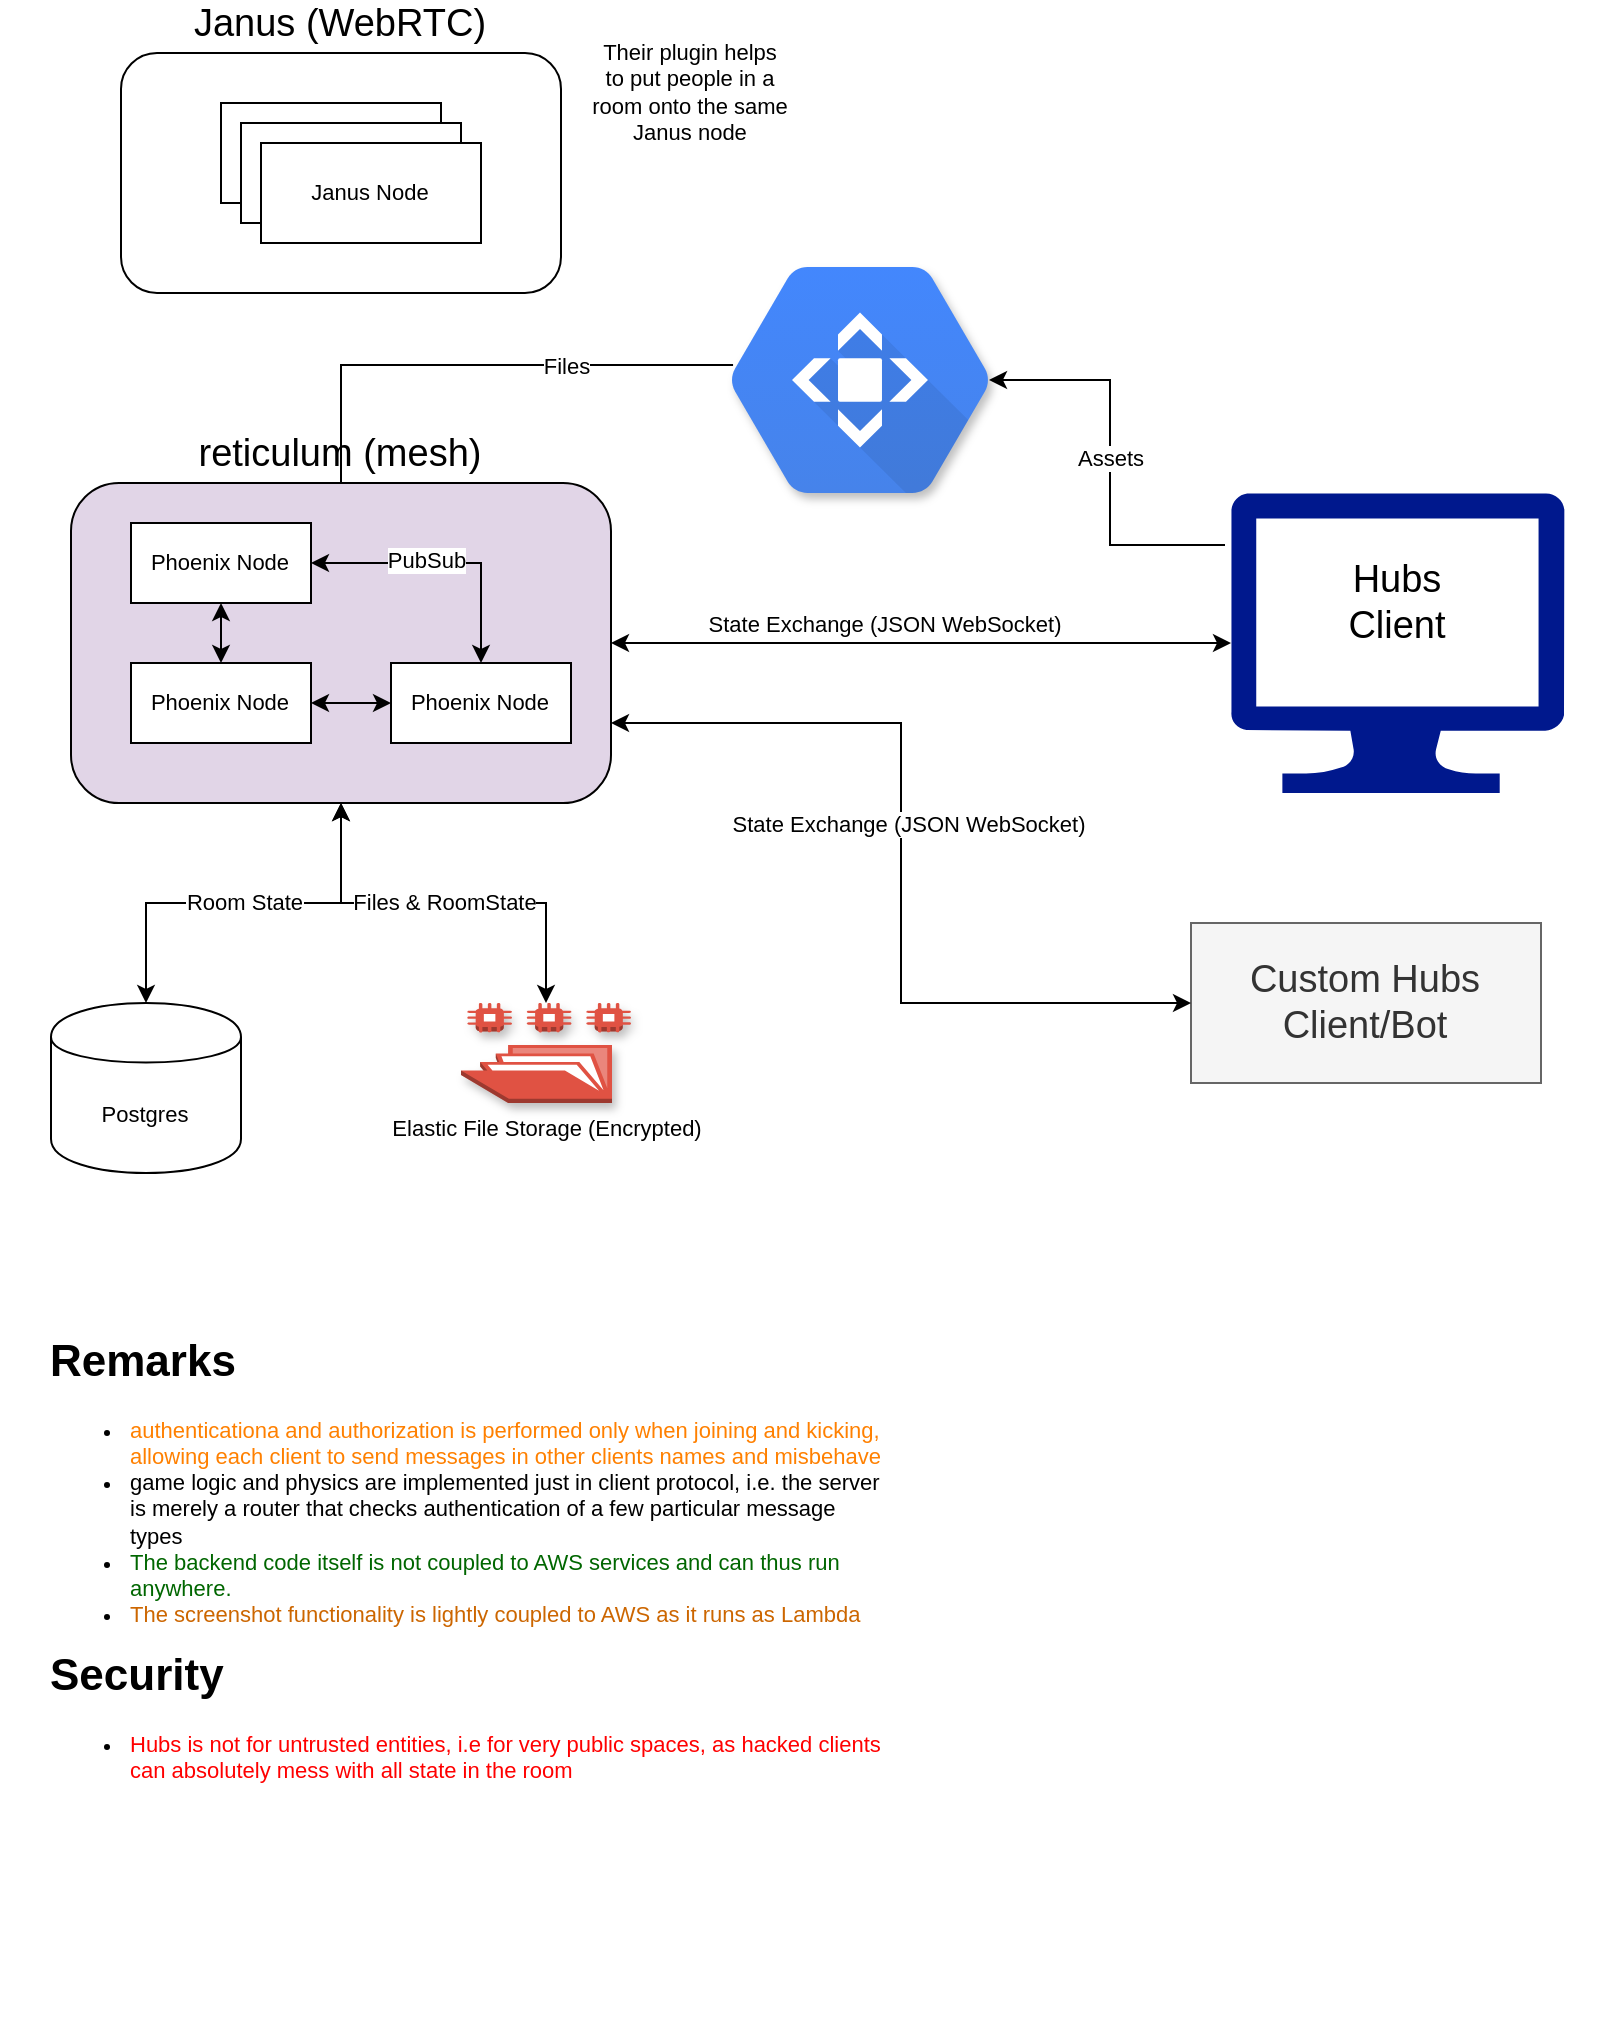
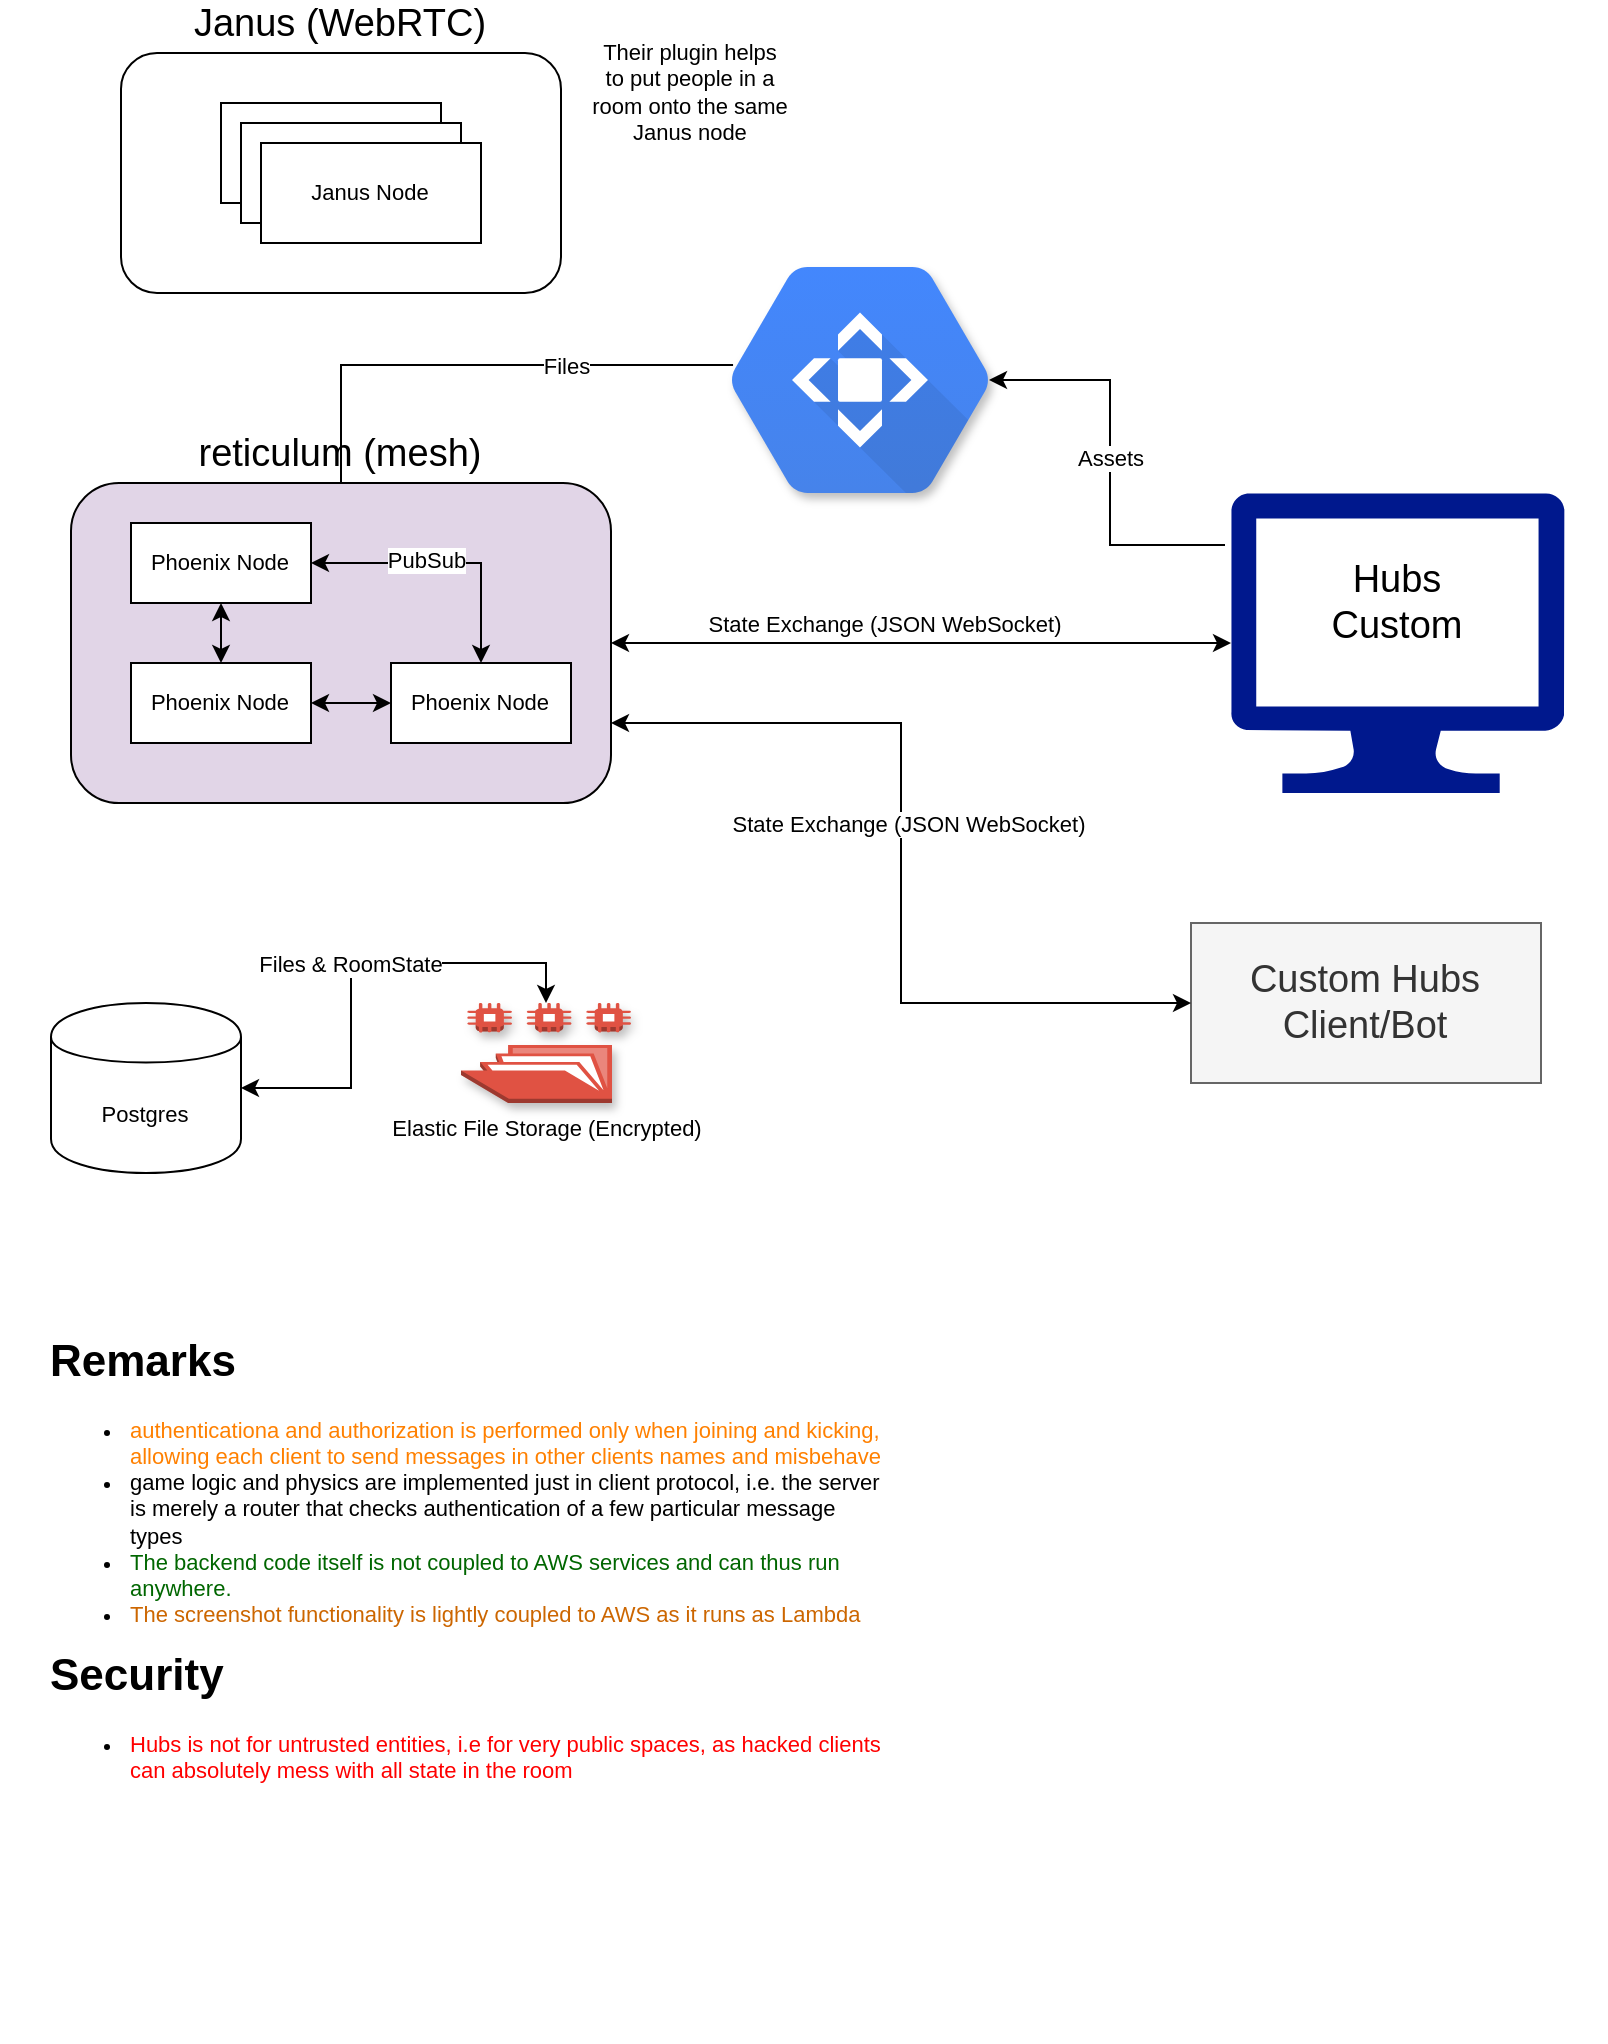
  <mxCell id="0" />
  <mxCell id="1" parent="0" />
  <mxCell id="2" value="Custom Hubs Client/Bot" style="text;html=1;align=center;verticalAlign=middle;whiteSpace=wrap;rounded=0;fontSize=19;fillColor=#f5f5f5;strokeColor=#666666;fontColor=#333333;" vertex="1" parent="1"><mxGeometry x="595" y="460" width="175" height="80" as="geometry" /></mxCell>
  <mxCell id="3" style="edgeStyle=orthogonalEdgeStyle;rounded=0;orthogonalLoop=1;jettySize=auto;html=1;fontSize=19;startArrow=classic;startFill=1;" edge="1" parent="1" source="7" target="12"><mxGeometry relative="1" as="geometry" /></mxCell>
  <mxCell id="4" value="State Exchange (JSON WebSocket)" style="edgeLabel;html=1;align=center;verticalAlign=middle;resizable=0;points=[];fontSize=11;" vertex="1" connectable="0" parent="3"><mxGeometry x="-0.2" y="3" relative="1" as="geometry"><mxPoint x="12" y="-7" as="offset" /></mxGeometry></mxCell>
  <mxCell id="5" style="edgeStyle=orthogonalEdgeStyle;rounded=0;orthogonalLoop=1;jettySize=auto;html=1;startArrow=none;startFill=0;fontSize=11;entryX=0.008;entryY=0.434;entryDx=0;entryDy=0;entryPerimeter=0;exitX=0.5;exitY=0;exitDx=0;exitDy=0;endArrow=none;endFill=0;" edge="1" parent="1" source="7" target="29"><mxGeometry relative="1" as="geometry"><mxPoint x="170" y="180" as="targetPoint" /></mxGeometry></mxCell>
  <mxCell id="6" value="Files" style="edgeLabel;html=1;align=center;verticalAlign=middle;resizable=0;points=[];fontSize=11;" vertex="1" connectable="0" parent="5"><mxGeometry x="0.349" relative="1" as="geometry"><mxPoint as="offset" /></mxGeometry></mxCell>
  <mxCell id="7" value="reticulum (mesh)" style="rounded=1;whiteSpace=wrap;html=1;fontSize=19;verticalAlign=bottom;labelPosition=center;verticalLabelPosition=top;align=center;fillColor=#e1d5e7;" vertex="1" parent="1"><mxGeometry x="35" y="240" width="270" height="160" as="geometry" /></mxCell>
  <mxCell id="8" value="Janus (WebRTC)" style="rounded=1;whiteSpace=wrap;html=1;fontSize=19;verticalAlign=bottom;labelPosition=center;verticalLabelPosition=top;align=center;" vertex="1" parent="1"><mxGeometry x="60" y="25" width="220" height="120" as="geometry" /></mxCell>
  <mxCell id="9" style="edgeStyle=orthogonalEdgeStyle;rounded=0;orthogonalLoop=1;jettySize=auto;html=1;fontSize=19;startArrow=classic;startFill=1;entryX=0;entryY=0.5;entryDx=0;entryDy=0;exitX=1;exitY=0.75;exitDx=0;exitDy=0;" edge="1" parent="1" source="7" target="2"><mxGeometry relative="1" as="geometry"><mxPoint x="205" y="515" as="sourcePoint" /><mxPoint x="525" y="530" as="targetPoint" /></mxGeometry></mxCell>
  <mxCell id="10" value="State Exchange (JSON WebSocket)" style="edgeLabel;html=1;align=center;verticalAlign=middle;resizable=0;points=[];fontSize=11;" vertex="1" connectable="0" parent="9"><mxGeometry x="-0.2" y="3" relative="1" as="geometry"><mxPoint y="23" as="offset" /></mxGeometry></mxCell>
  <mxCell id="11" value="" style="group" vertex="1" connectable="0" parent="1"><mxGeometry x="615" y="245" width="166.67" height="150" as="geometry" /></mxCell>
  <mxCell id="12" value="" style="aspect=fixed;pointerEvents=1;shadow=0;dashed=0;html=1;strokeColor=none;labelPosition=center;verticalLabelPosition=bottom;verticalAlign=top;align=center;fillColor=#00188D;shape=mxgraph.azure.computer" vertex="1" parent="11"><mxGeometry width="166.67" height="150" as="geometry" /></mxCell>
- <mxCell id="13" value="Hubs&lt;br&gt;Client" style="text;html=1;strokeColor=none;fillColor=none;align=center;verticalAlign=middle;whiteSpace=wrap;rounded=0;fontSize=19;" vertex="1" parent="11"><mxGeometry x="45.0" y="30" width="76.66" height="50" as="geometry" /></mxCell>
+ <mxCell id="13" value="Hubs&lt;br&gt;Custom" style="text;html=1;strokeColor=none;fillColor=none;align=center;verticalAlign=middle;whiteSpace=wrap;rounded=0;fontSize=19;" vertex="1" parent="11"><mxGeometry x="45.0" y="30" width="76.66" height="50" as="geometry" /></mxCell>
  <mxCell id="14" style="edgeStyle=orthogonalEdgeStyle;rounded=0;orthogonalLoop=1;jettySize=auto;html=1;exitX=0.5;exitY=0;exitDx=0;exitDy=0;entryX=1;entryY=0.5;entryDx=0;entryDy=0;startArrow=classic;startFill=1;fontSize=11;" edge="1" parent="1" source="16" target="18"><mxGeometry relative="1" as="geometry" /></mxCell>
  <mxCell id="15" value="PubSub" style="edgeLabel;html=1;align=center;verticalAlign=middle;resizable=0;points=[];fontSize=11;" vertex="1" connectable="0" parent="14"><mxGeometry x="-0.259" y="28" relative="1" as="geometry"><mxPoint x="-28" y="-30" as="offset" /></mxGeometry></mxCell>
  <mxCell id="16" value="Phoenix Node" style="rounded=0;whiteSpace=wrap;html=1;fontSize=11;" vertex="1" parent="1"><mxGeometry x="195" y="330" width="90" height="40" as="geometry" /></mxCell>
  <mxCell id="17" style="edgeStyle=orthogonalEdgeStyle;rounded=0;orthogonalLoop=1;jettySize=auto;html=1;exitX=0.5;exitY=1;exitDx=0;exitDy=0;startArrow=classic;startFill=1;fontSize=11;entryX=0.5;entryY=0;entryDx=0;entryDy=0;" edge="1" parent="1" source="18" target="20"><mxGeometry relative="1" as="geometry" /></mxCell>
  <mxCell id="18" value="Phoenix Node" style="rounded=0;whiteSpace=wrap;html=1;fontSize=11;" vertex="1" parent="1"><mxGeometry x="65" y="260" width="90" height="40" as="geometry" /></mxCell>
  <mxCell id="19" style="edgeStyle=orthogonalEdgeStyle;rounded=0;orthogonalLoop=1;jettySize=auto;html=1;exitX=1;exitY=0.5;exitDx=0;exitDy=0;startArrow=classic;startFill=1;fontSize=11;" edge="1" parent="1" source="20" target="16"><mxGeometry relative="1" as="geometry" /></mxCell>
  <mxCell id="20" value="Phoenix Node" style="rounded=0;whiteSpace=wrap;html=1;fontSize=11;" vertex="1" parent="1"><mxGeometry x="65" y="330" width="90" height="40" as="geometry" /></mxCell>
  <mxCell id="21" value="Janus Node" style="rounded=0;whiteSpace=wrap;html=1;fontSize=11;" vertex="1" parent="1"><mxGeometry x="110" y="50" width="110" height="50" as="geometry" /></mxCell>
  <mxCell id="22" value="Janus Node" style="rounded=0;whiteSpace=wrap;html=1;fontSize=11;" vertex="1" parent="1"><mxGeometry x="120" y="60" width="110" height="50" as="geometry" /></mxCell>
  <mxCell id="23" value="Janus Node" style="rounded=0;whiteSpace=wrap;html=1;fontSize=11;" vertex="1" parent="1"><mxGeometry x="130" y="70" width="110" height="50" as="geometry" /></mxCell>
  <mxCell id="24" value="Their plugin helps to put people in a room onto the same Janus node" style="text;html=1;strokeColor=none;fillColor=none;align=center;verticalAlign=middle;whiteSpace=wrap;rounded=0;fontSize=11;" vertex="1" parent="1"><mxGeometry x="295" y="20" width="100" height="50" as="geometry" /></mxCell>
- <mxCell id="25" value="Room State" style="edgeStyle=orthogonalEdgeStyle;rounded=0;orthogonalLoop=1;jettySize=auto;html=1;entryX=0.5;entryY=1;entryDx=0;entryDy=0;startArrow=classic;startFill=1;fontSize=11;" edge="1" parent="1" source="26" target="7"><mxGeometry relative="1" as="geometry" /></mxCell>
  <mxCell id="26" value="Postgres" style="shape=cylinder;whiteSpace=wrap;html=1;boundedLbl=1;backgroundOutline=1;rounded=0;fontSize=11;" vertex="1" parent="1"><mxGeometry x="25" y="500" width="95" height="85" as="geometry" /></mxCell>
- <mxCell id="27" value="Files &amp;amp; RoomState" style="edgeStyle=orthogonalEdgeStyle;rounded=0;orthogonalLoop=1;jettySize=auto;html=1;entryX=0.5;entryY=1;entryDx=0;entryDy=0;startArrow=classic;startFill=1;fontSize=11;exitX=0.5;exitY=0;exitDx=0;exitDy=0;exitPerimeter=0;" edge="1" parent="1" source="30" target="7"><mxGeometry relative="1" as="geometry"><mxPoint x="112.5" y="510" as="sourcePoint" /><mxPoint x="180" y="410" as="targetPoint" /></mxGeometry></mxCell>
+ <mxCell id="27" value="Files &amp;amp; RoomState" style="edgeStyle=orthogonalEdgeStyle;rounded=0;orthogonalLoop=1;jettySize=auto;html=1;startArrow=classic;startFill=1;fontSize=11;exitX=0.5;exitY=0;exitDx=0;exitDy=0;exitPerimeter=0;" edge="1" parent="1" source="30" target="26"><mxGeometry relative="1" as="geometry"><mxPoint x="112.5" y="510" as="sourcePoint" /><mxPoint x="180" y="410" as="targetPoint" /></mxGeometry></mxCell>
  <mxCell id="28" value="Assets" style="edgeStyle=orthogonalEdgeStyle;rounded=0;orthogonalLoop=1;jettySize=auto;html=1;entryX=-0.018;entryY=0.173;entryDx=0;entryDy=0;entryPerimeter=0;startArrow=classic;startFill=1;fontSize=11;endArrow=none;endFill=0;" edge="1" parent="1" source="29" target="12"><mxGeometry relative="1" as="geometry" /></mxCell>
  <mxCell id="29" value="" style="shape=mxgraph.gcp.networking.cloud_cdn;html=1;fillColor=#4387FD;gradientColor=#4683EA;strokeColor=none;verticalLabelPosition=bottom;verticalAlign=top;align=center;rounded=0;shadow=1;glass=0;fontSize=11;" vertex="1" parent="1"><mxGeometry x="365" y="132" width="129" height="113" as="geometry" /></mxCell>
  <mxCell id="30" value="&lt;span&gt;Elastic File Storage (Encrypted)&lt;/span&gt;" style="outlineConnect=0;dashed=0;verticalLabelPosition=bottom;verticalAlign=top;align=center;html=1;shape=mxgraph.aws3.efs_share;fillColor=#E05243;gradientColor=none;rounded=0;shadow=1;glass=0;fontSize=11;" vertex="1" parent="1"><mxGeometry x="230" y="500" width="85" height="50" as="geometry" /></mxCell>
  <mxCell id="31" value="&lt;h1&gt;Remarks&lt;/h1&gt;&lt;p&gt;&lt;/p&gt;&lt;ul&gt;&lt;li&gt;&lt;font color=&quot;#ff8000&quot;&gt;authenticationa and authorization is performed only when joining and kicking, allowing each client to send messages in other clients names and misbehave&lt;/font&gt;&lt;/li&gt;&lt;li&gt;game logic and physics are implemented just in client protocol, i.e. the server is merely a router that checks authentication of a few particular message types&lt;/li&gt;&lt;li&gt;&lt;font color=&quot;#006600&quot;&gt;The backend code itself is not coupled to AWS services and can thus run anywhere.&lt;/font&gt;&lt;/li&gt;&lt;li&gt;&lt;font color=&quot;#cc6600&quot;&gt;The screenshot functionality is lightly coupled to AWS as it runs as Lambda&lt;/font&gt;&lt;/li&gt;&lt;/ul&gt;&lt;p&gt;&lt;/p&gt;" style="text;html=1;strokeColor=none;fillColor=none;spacing=5;spacingTop=-20;whiteSpace=wrap;overflow=hidden;rounded=0;shadow=1;glass=0;fontSize=11;" vertex="1" parent="1"><mxGeometry x="20" y="662" width="426" height="180" as="geometry" /></mxCell>
  <mxCell id="32" value="&lt;h1&gt;Security&lt;/h1&gt;&lt;p&gt;&lt;/p&gt;&lt;ul&gt;&lt;li&gt;&lt;font color=&quot;#ff0000&quot;&gt;Hubs is not for untrusted entities, i.e for very public spaces, as hacked clients can absolutely mess with all state in the room&lt;/font&gt;&lt;/li&gt;&lt;/ul&gt;&lt;p&gt;&lt;/p&gt;" style="text;html=1;strokeColor=none;fillColor=none;spacing=5;spacingTop=-20;whiteSpace=wrap;overflow=hidden;rounded=0;shadow=1;glass=0;fontSize=11;" vertex="1" parent="1"><mxGeometry x="20" y="819" width="426" height="180" as="geometry" /></mxCell>
